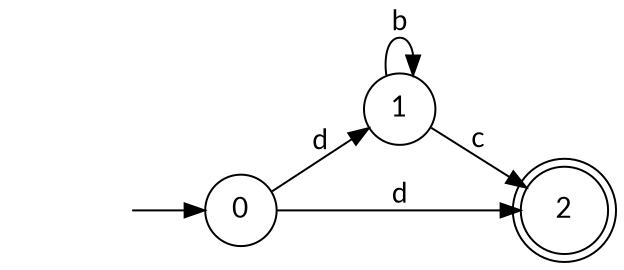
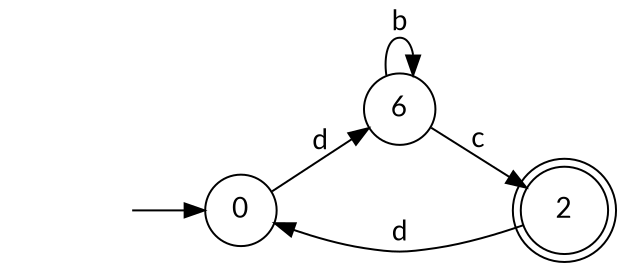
  digraph {
    fontname=Lato
    rankdir=LR
    node [fontname=Lato shape=circle]
    edge [fontname=Lato]
    initial [style=invis width=0 shape=""]
    n2 [label=0]
-   n3 [label=1]
+   n3 [label=6]
    n4 [label=2 shape=doublecircle]
    initial -> n2
    n2 -> n3 [label=d]
-   n2 -> n4 [label=d]
+   n4 -> n2 [label=d]
    n3 -> n3 [label=b]
    n3 -> n4 [label=c]
  }
